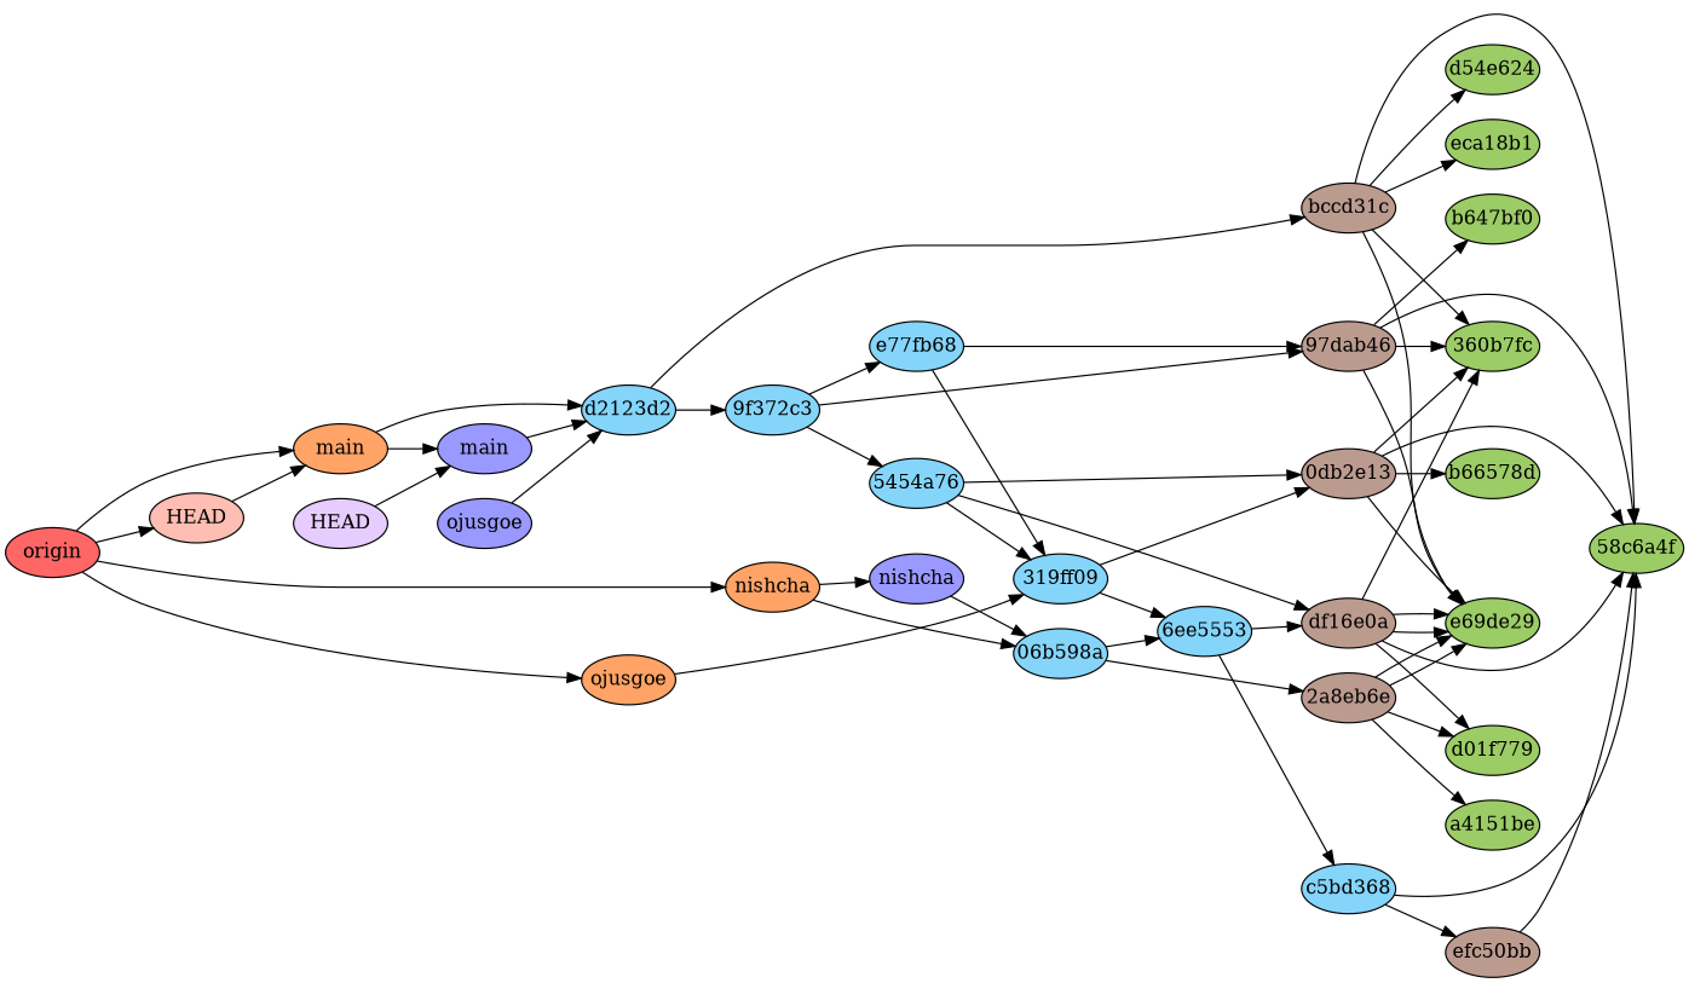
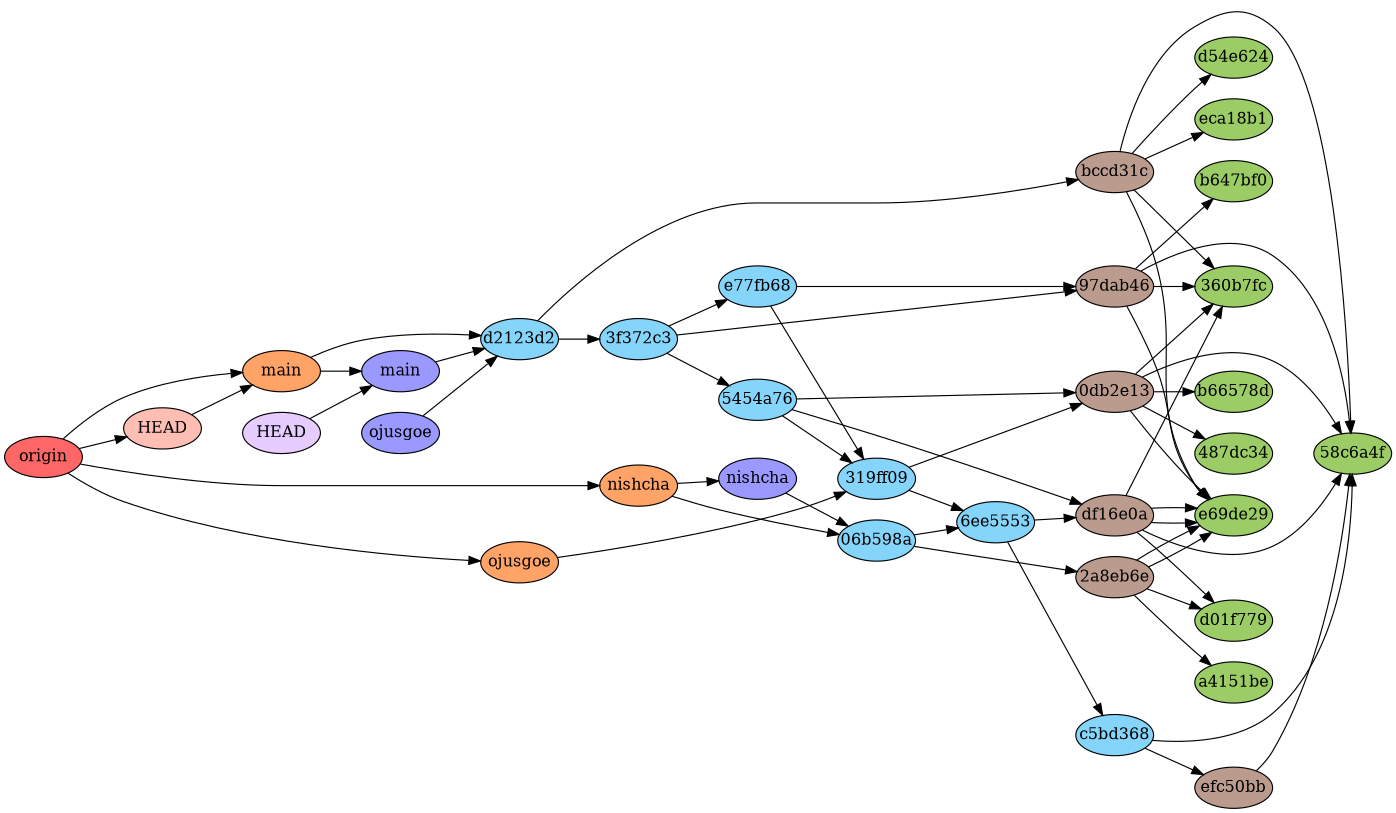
  digraph {
    rankdir=LR
    node [fillcolor="#9ccc66" fixedsize=true style=filled]
    n1 [label="360b7fc" width=0.95]
+   n2 [label="487dc34" width=0.95]
    n3 [label="58c6a4f" width=0.95]
    n4 [label=a4151be width=0.95]
    n5 [label=b647bf0 width=0.95]
    n6 [label=b66578d width=0.95]
    n7 [label=d01f779 width=0.95]
    n8 [label=d54e624 width=0.95]
    n9 [label=e69de29 width=0.95]
    n10 [label=eca18b1 width=0.95]
    n11 [fillcolor="#bc9b8f" label="0db2e13" width=0.95]
    n12 [fillcolor="#bc9b8f" label="2a8eb6e" width=0.95]
    n13 [fillcolor="#bc9b8f" label="97dab46" width=0.95]
    n14 [fillcolor="#bc9b8f" label=bccd31c width=0.95]
    n15 [fillcolor="#bc9b8f" label=df16e0a width=0.95]
    n16 [fillcolor="#bc9b8f" label=efc50bb width=0.95]
    n17 [fillcolor="#85d5fa" label="06b598a" width=0.95]
    n18 [fillcolor="#85d5fa" label="6ee5553" width=0.95]
    n19 [fillcolor="#85d5fa" label=c5bd368 width=0.95]
    n20 [fillcolor="#85d5fa" label="319ff09" width=0.95]
    n21 [fillcolor="#85d5fa" label="5454a76" width=0.95]
-   n22 [fillcolor="#85d5fa" label="9f372c3" width=0.95]
+   n22 [fillcolor="#85d5fa" label="3f372c3" width=0.95]
    n23 [fillcolor="#85d5fa" label=e77fb68 width=0.95]
    n24 [fillcolor="#85d5fa" label=d2123d2 width=0.95]
    n25 [fillcolor="#9999ff" label=main width=0.95]
    n26 [fillcolor="#9999ff" label=nishcha width=0.95]
    n27 [fillcolor="#9999ff" label=ojusgoe width=0.95]
    n28 [fillcolor="#e6ccff" label=HEAD width=0.95]
    n29 [fillcolor="#ffa366" label=main width=0.95]
    n30 [fillcolor="#ffa366" label=nishcha width=0.95]
    n31 [fillcolor="#ffa366" label=ojusgoe width=0.95]
    n32 [fillcolor="#ffbeb3" label=HEAD width=0.95]
    n33 [fillcolor="#ff6666" label=origin width=0.95]
    n11 -> n1
+   n11 -> n2
    n11 -> n3
    n11 -> n6
    n11 -> n9
    n12 -> n4
    n12 -> n7
    n12 -> n9
    n12 -> n9
    n13 -> n1
    n13 -> n3
    n13 -> n5
    n13 -> n9
    n14 -> n1
    n14 -> n3
    n14 -> n8
    n14 -> n9
    n14 -> n10
    n15 -> n1
    n15 -> n3
    n15 -> n7
    n15 -> n9
    n15 -> n9
    n16 -> n3
    n17 -> n12
    n17 -> n18
    n18 -> n15
    n18 -> n19
    n19 -> n3
    n19 -> n16
    n20 -> n11
    n20 -> n18
    n21 -> n11
    n21 -> n15
    n21 -> n20
    n22 -> n13
    n22 -> n21
    n22 -> n23
    n23 -> n13
    n23 -> n20
    n24 -> n14
    n24 -> n22
    n25 -> n24
    n26 -> n17
    n27 -> n24
    n28 -> n25
    n29 -> n24
    n29 -> n25
    n30 -> n17
    n30 -> n26
    n31 -> n20
    n32 -> n29
    n33 -> n29
    n33 -> n30
    n33 -> n31
    n33 -> n32
  }
